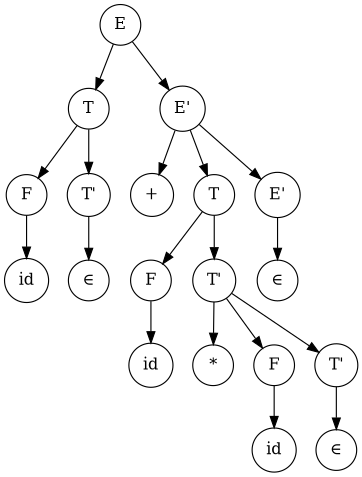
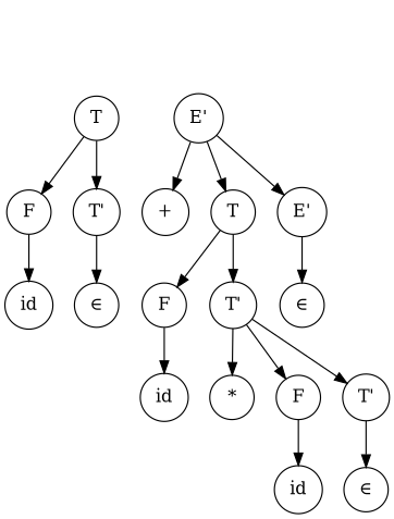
  digraph {
    node [shape=circle]
-   n1 [label=E]
    n2 [label=T]
    n3 [label="E'"]
    n4 [label=F]
    n5 [label="T'"]
    n6 [label="+"]
    n7 [label=T]
    n8 [label="E'"]
    n9 [label=id]
    n10 [label="∈"]
    n11 [label=F]
    n12 [label="T'"]
    n13 [label="∈"]
    n14 [label=id]
    n15 [label="*"]
    n16 [label=F]
    n17 [label="T'"]
    n18 [label=id]
    n19 [label="∈"]
-   n1 -> n2
-   n1 -> n3
    n2 -> n4
    n2 -> n5
    n3 -> n6
    n3 -> n7
    n3 -> n8
    n4 -> n9
    n5 -> n10
    n7 -> n11
    n7 -> n12
    n8 -> n13
    n11 -> n14
    n12 -> n15
    n12 -> n16
    n12 -> n17
    n16 -> n18
    n17 -> n19
  }
